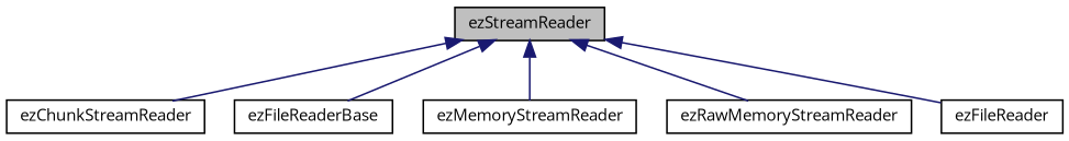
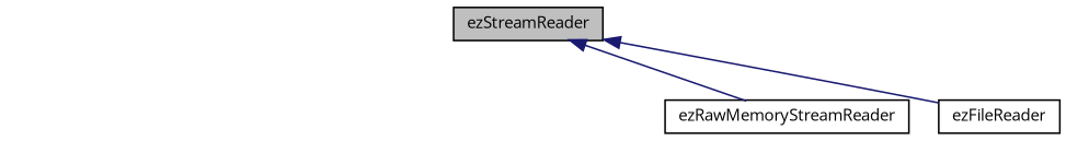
  digraph {
    fontname="Open Sans"
    node [color=black fillcolor=white fontname="Open Sans" fontsize=10 shape=record style=filled]
    edge [color=midnightblue dir=back fontname="Open Sans" fontsize=10 labelfontname=Helvetica labelfontsize=10 style=solid]
    n1 [fillcolor=grey75 fontcolor=black height=0.2 label=ezStreamReader width=0.4]
-   n2 [height=0.2 label=ezChunkStreamReader width=0.4]
-   n3 [height=0.2 label=ezFileReaderBase width=0.4]
-   n4 [height=0.2 label=ezMemoryStreamReader width=0.4]
    n5 [height=0.2 label=ezRawMemoryStreamReader width=0.4]
    n6 [height=0.2 label=ezFileReader width=0.4]
-   n1 -> n2
-   n1 -> n3
-   n1 -> n4
    n1 -> n5
    n1 -> n6
  }
